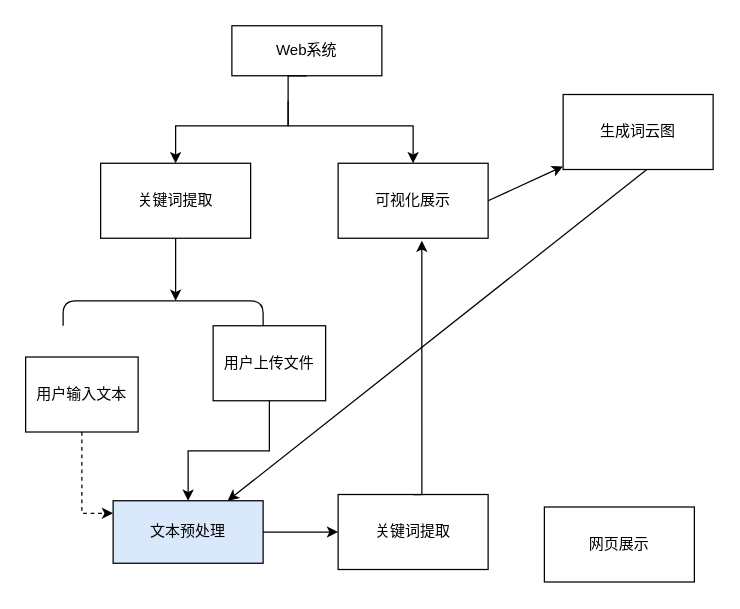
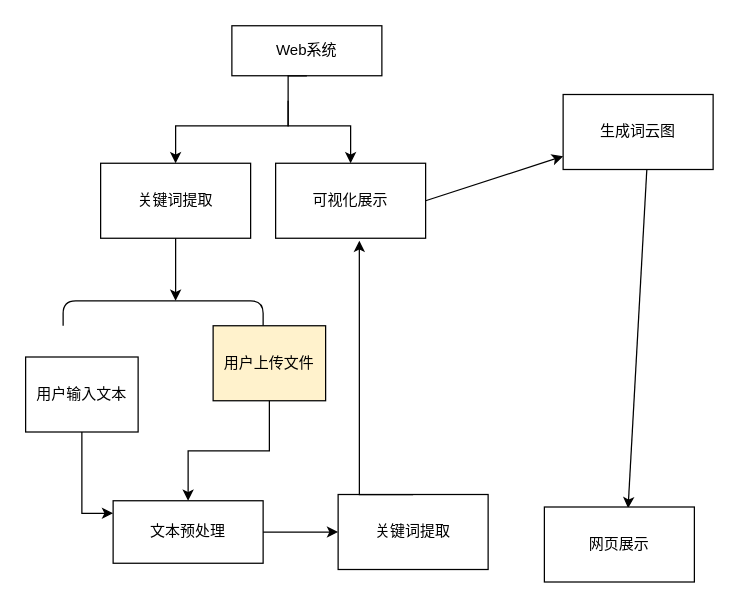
  <mxCell id="0" />
  <mxCell id="1" parent="0" />
  <mxCell id="2" value="Web系统" style="rounded=0;whiteSpace=wrap;html=1;" vertex="1" parent="1"><mxGeometry x="185" y="20" width="120" height="40" as="geometry" /></mxCell>
  <mxCell id="3" value="关键词提取" style="rounded=0;whiteSpace=wrap;html=1;" vertex="1" parent="1"><mxGeometry x="80" y="130" width="120" height="60" as="geometry" /></mxCell>
  <mxCell id="4" value="" style="edgeStyle=segmentEdgeStyle;endArrow=classic;html=1;rounded=0;exitX=0.5;exitY=1;exitDx=0;exitDy=0;exitPerimeter=0;" edge="1" parent="1" source="2"><mxGeometry width="50" height="50" relative="1" as="geometry"><mxPoint x="230" y="210" as="sourcePoint" /><mxPoint x="140" y="130" as="targetPoint" /><Array as="points"><mxPoint x="230" y="100" /><mxPoint x="140" y="100" /></Array></mxGeometry></mxCell>
- <mxCell id="5" value="可视化展示" style="rounded=0;whiteSpace=wrap;html=1;" vertex="1" parent="1"><mxGeometry x="270" y="130" width="120" height="60" as="geometry" /></mxCell>
+ <mxCell id="5" value="可视化展示" style="rounded=0;whiteSpace=wrap;html=1;" vertex="1" parent="1"><mxGeometry x="220" y="130" width="120" height="60" as="geometry" /></mxCell>
  <mxCell id="6" value="" style="edgeStyle=elbowEdgeStyle;elbow=vertical;endArrow=classic;html=1;rounded=0;entryX=0.5;entryY=0;entryDx=0;entryDy=0;" edge="1" parent="1" target="5"><mxGeometry width="50" height="50" relative="1" as="geometry"><mxPoint x="230" y="80" as="sourcePoint" /><mxPoint x="330" y="290" as="targetPoint" /><Array as="points"><mxPoint x="260" y="100" /><mxPoint x="280" y="130" /><mxPoint x="230" y="130" /><mxPoint x="240" y="270" /></Array></mxGeometry></mxCell>
  <mxCell id="7" value="" style="endArrow=classic;html=1;rounded=0;exitX=0.5;exitY=1;exitDx=0;exitDy=0;" edge="1" parent="1" source="3"><mxGeometry width="50" height="50" relative="1" as="geometry"><mxPoint x="150" y="310" as="sourcePoint" /><mxPoint x="140" y="240" as="targetPoint" /></mxGeometry></mxCell>
  <mxCell id="8" value="" style="shape=curlyBracket;whiteSpace=wrap;html=1;rounded=1;size=0;direction=south;" vertex="1" parent="1"><mxGeometry x="50" y="240" width="160" height="20" as="geometry" /></mxCell>
  <mxCell id="9" value="用户输入文本" style="rounded=0;whiteSpace=wrap;html=1;" vertex="1" parent="1"><mxGeometry x="20" y="285" width="90" height="60" as="geometry" /></mxCell>
- <mxCell id="10" value="用户上传文件" style="rounded=0;whiteSpace=wrap;html=1;" vertex="1" parent="1"><mxGeometry x="170" y="260" width="90" height="60" as="geometry" /></mxCell>
- <mxCell id="11" value="" style="edgeStyle=elbowEdgeStyle;elbow=vertical;endArrow=classic;html=1;rounded=0;exitX=0.5;exitY=1;exitDx=0;exitDy=0;dashed=1;" edge="1" parent="1" source="9" target="13"><mxGeometry width="50" height="50" relative="1" as="geometry"><mxPoint x="60" y="330" as="sourcePoint" /><mxPoint x="100" y="410" as="targetPoint" /><Array as="points"><mxPoint x="40" y="410" /><mxPoint x="140" y="360" /></Array></mxGeometry></mxCell>
+ <mxCell id="10" value="用户上传文件" style="rounded=0;whiteSpace=wrap;html=1;fillColor=#fff2cc;" vertex="1" parent="1"><mxGeometry x="170" y="260" width="90" height="60" as="geometry" /></mxCell>
+ <mxCell id="11" value="" style="edgeStyle=elbowEdgeStyle;elbow=vertical;endArrow=classic;html=1;rounded=0;exitX=0.5;exitY=1;exitDx=0;exitDy=0;" edge="1" parent="1" source="9" target="13"><mxGeometry width="50" height="50" relative="1" as="geometry"><mxPoint x="60" y="330" as="sourcePoint" /><mxPoint x="100" y="410" as="targetPoint" /><Array as="points"><mxPoint x="40" y="410" /><mxPoint x="140" y="360" /></Array></mxGeometry></mxCell>
  <mxCell id="12" value="" style="edgeStyle=elbowEdgeStyle;elbow=vertical;endArrow=classic;html=1;rounded=0;exitX=0.5;exitY=1;exitDx=0;exitDy=0;" edge="1" parent="1" source="10"><mxGeometry width="50" height="50" relative="1" as="geometry"><mxPoint x="120" y="310" as="sourcePoint" /><mxPoint x="150" y="400" as="targetPoint" /><Array as="points"><mxPoint x="130" y="360" /></Array></mxGeometry></mxCell>
- <mxCell id="13" value="文本预处理" style="rounded=0;whiteSpace=wrap;html=1;fillColor=#dae8fc;" vertex="1" parent="1"><mxGeometry x="90" y="400" width="120" height="50" as="geometry" /></mxCell>
+ <mxCell id="13" value="文本预处理" style="rounded=0;whiteSpace=wrap;html=1;" vertex="1" parent="1"><mxGeometry x="90" y="400" width="120" height="50" as="geometry" /></mxCell>
  <mxCell id="14" value="" style="endArrow=classic;html=1;rounded=0;exitX=1;exitY=0.5;exitDx=0;exitDy=0;" edge="1" parent="1" source="13"><mxGeometry width="50" height="50" relative="1" as="geometry"><mxPoint x="150" y="450" as="sourcePoint" /><mxPoint x="270" y="425" as="targetPoint" /></mxGeometry></mxCell>
  <mxCell id="15" value="关键词提取" style="rounded=0;whiteSpace=wrap;html=1;" vertex="1" parent="1"><mxGeometry x="270" y="395" width="120" height="60" as="geometry" /></mxCell>
  <mxCell id="16" value="" style="edgeStyle=segmentEdgeStyle;endArrow=classic;html=1;rounded=0;entryX=0.558;entryY=1.033;entryDx=0;entryDy=0;entryPerimeter=0;exitX=0.5;exitY=0;exitDx=0;exitDy=0;" edge="1" parent="1" source="15" target="5"><mxGeometry width="50" height="50" relative="1" as="geometry"><mxPoint x="320" y="390" as="sourcePoint" /><mxPoint x="370" y="340" as="targetPoint" /></mxGeometry></mxCell>
  <mxCell id="17" value="" style="endArrow=classic;html=1;rounded=0;exitX=1;exitY=0.5;exitDx=0;exitDy=0;" edge="1" parent="1" source="5" target="18"><mxGeometry width="50" height="50" relative="1" as="geometry"><mxPoint x="420" y="190" as="sourcePoint" /><mxPoint x="460" y="160" as="targetPoint" /></mxGeometry></mxCell>
  <mxCell id="18" value="生成词云图" style="rounded=0;whiteSpace=wrap;html=1;" vertex="1" parent="1"><mxGeometry x="450" y="75" width="120" height="60" as="geometry" /></mxCell>
- <mxCell id="19" value="" style="endArrow=classic;html=1;rounded=0;exitX=0.558;exitY=1;exitDx=0;exitDy=0;exitPerimeter=0;" edge="1" parent="1" source="18" target="13"><mxGeometry width="50" height="50" relative="1" as="geometry"><mxPoint x="560" y="310" as="sourcePoint" /><mxPoint x="520" y="390" as="targetPoint" /></mxGeometry></mxCell>
+ <mxCell id="19" value="" style="endArrow=classic;html=1;rounded=0;exitX=0.558;exitY=1;exitDx=0;exitDy=0;exitPerimeter=0;entryX=0.558;entryY=0.017;entryDx=0;entryDy=0;entryPerimeter=0;" edge="1" parent="1" source="18" target="20"><mxGeometry width="50" height="50" relative="1" as="geometry"><mxPoint x="560" y="310" as="sourcePoint" /><mxPoint x="520" y="390" as="targetPoint" /></mxGeometry></mxCell>
  <mxCell id="20" value="网页展示" style="rounded=0;whiteSpace=wrap;html=1;" vertex="1" parent="1"><mxGeometry x="435" y="405" width="120" height="60" as="geometry" /></mxCell>
